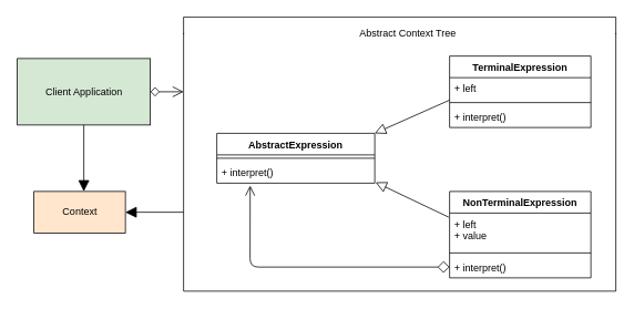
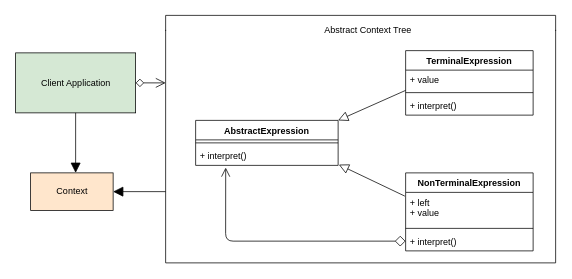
  <mxCell id="0" />
  <mxCell id="1" parent="0" />
  <mxCell id="2" value="Client Application" style="html=1;strokeWidth=1;fillColor=#d5e8d4;" vertex="1" parent="1"><mxGeometry y="70" width="160" height="80" as="geometry" x="20" /></mxCell>
  <mxCell id="3" value="Context" style="html=1;strokeWidth=1;fillColor=#ffe6cc;" vertex="1" parent="1"><mxGeometry x="40" y="230" width="110" height="50" as="geometry" /></mxCell>
  <mxCell id="4" value="AbstractExpression" style="swimlane;fontStyle=1;align=center;verticalAlign=top;childLayout=stackLayout;horizontal=1;startSize=26;horizontalStack=0;resizeParent=1;resizeParentMax=0;resizeLast=0;collapsible=1;marginBottom=0;strokeWidth=1;" vertex="1" parent="1"><mxGeometry x="260" y="160" width="190" height="60" as="geometry" /></mxCell>
  <mxCell id="5" value="" style="line;strokeWidth=1;fillColor=none;align=left;verticalAlign=middle;spacingTop=-1;spacingLeft=3;spacingRight=3;rotatable=0;labelPosition=right;points=[];portConstraint=eastwest;" vertex="1" parent="4"><mxGeometry y="26" width="190" height="8" as="geometry" /></mxCell>
  <mxCell id="6" value="+ interpret()" style="text;strokeColor=none;fillColor=none;align=left;verticalAlign=top;spacingLeft=4;spacingRight=4;overflow=hidden;rotatable=0;points=[[0,0.5],[1,0.5]];portConstraint=eastwest;" vertex="1" parent="4"><mxGeometry y="34" width="190" height="26" as="geometry" /></mxCell>
  <mxCell id="7" value="TerminalExpression" style="swimlane;fontStyle=1;align=center;verticalAlign=top;childLayout=stackLayout;horizontal=1;startSize=26;horizontalStack=0;resizeParent=1;resizeParentMax=0;resizeLast=0;collapsible=1;marginBottom=0;strokeWidth=1;" vertex="1" parent="1"><mxGeometry x="540" y="67" width="170" height="86" as="geometry" /></mxCell>
- <mxCell id="8" value="+ left" style="text;strokeColor=none;fillColor=none;align=left;verticalAlign=top;spacingLeft=4;spacingRight=4;overflow=hidden;rotatable=0;points=[[0,0.5],[1,0.5]];portConstraint=eastwest;" vertex="1" parent="7"><mxGeometry y="26" width="170" height="26" as="geometry" /></mxCell>
+ <mxCell id="8" value="+ value" style="text;strokeColor=none;fillColor=none;align=left;verticalAlign=top;spacingLeft=4;spacingRight=4;overflow=hidden;rotatable=0;points=[[0,0.5],[1,0.5]];portConstraint=eastwest;" vertex="1" parent="7"><mxGeometry y="26" width="170" height="26" as="geometry" /></mxCell>
  <mxCell id="9" value="" style="line;strokeWidth=1;fillColor=none;align=left;verticalAlign=middle;spacingTop=-1;spacingLeft=3;spacingRight=3;rotatable=0;labelPosition=right;points=[];portConstraint=eastwest;" vertex="1" parent="7"><mxGeometry y="52" width="170" height="8" as="geometry" /></mxCell>
  <mxCell id="10" value="+ interpret()" style="text;strokeColor=none;fillColor=none;align=left;verticalAlign=top;spacingLeft=4;spacingRight=4;overflow=hidden;rotatable=0;points=[[0,0.5],[1,0.5]];portConstraint=eastwest;" vertex="1" parent="7"><mxGeometry y="60" width="170" height="26" as="geometry" /></mxCell>
  <mxCell id="11" value="NonTerminalExpression" style="swimlane;fontStyle=1;align=center;verticalAlign=top;childLayout=stackLayout;horizontal=1;startSize=26;horizontalStack=0;resizeParent=1;resizeParentMax=0;resizeLast=0;collapsible=1;marginBottom=0;strokeWidth=1;" vertex="1" parent="1"><mxGeometry x="540" y="230" width="170" height="104" as="geometry" /></mxCell>
  <mxCell id="12" value="+ left&#10;+ value" style="text;strokeColor=none;fillColor=none;align=left;verticalAlign=top;spacingLeft=4;spacingRight=4;overflow=hidden;rotatable=0;points=[[0,0.5],[1,0.5]];portConstraint=eastwest;" vertex="1" parent="11"><mxGeometry y="26" width="170" height="44" as="geometry" /></mxCell>
  <mxCell id="13" value="" style="line;strokeWidth=1;fillColor=none;align=left;verticalAlign=middle;spacingTop=-1;spacingLeft=3;spacingRight=3;rotatable=0;labelPosition=right;points=[];portConstraint=eastwest;" vertex="1" parent="11"><mxGeometry y="70" width="170" height="8" as="geometry" /></mxCell>
  <mxCell id="14" value="+ interpret()" style="text;strokeColor=none;fillColor=none;align=left;verticalAlign=top;spacingLeft=4;spacingRight=4;overflow=hidden;rotatable=0;points=[[0,0.5],[1,0.5]];portConstraint=eastwest;" vertex="1" parent="11"><mxGeometry y="78" width="170" height="26" as="geometry" /></mxCell>
  <mxCell id="15" value="" style="shape=partialRectangle;whiteSpace=wrap;html=1;bottom=1;right=1;left=1;top=0;fillColor=none;routingCenterX=-0.5;strokeWidth=1;" vertex="1" parent="1"><mxGeometry x="220" y="40" width="520" height="310" as="geometry" /></mxCell>
  <mxCell id="16" value="" style="shape=partialRectangle;whiteSpace=wrap;html=1;bottom=1;right=1;left=1;top=0;fillColor=none;routingCenterX=-0.5;strokeWidth=1;direction=west;" vertex="1" parent="1"><mxGeometry x="220" y="20" width="520" height="20" as="geometry" /></mxCell>
  <mxCell id="17" value="Abstract Context Tree" style="text;html=1;strokeColor=none;fillColor=none;align=center;verticalAlign=middle;whiteSpace=wrap;rounded=0;" vertex="1" parent="1"><mxGeometry x="410" y="30" width="160" height="20" as="geometry" /></mxCell>
  <mxCell id="18" value="" style="html=1;verticalAlign=bottom;startArrow=none;startFill=0;endArrow=block;startSize=9;endSize=11;entryX=1;entryY=0;entryDx=0;entryDy=0;endFill=0;" edge="1" parent="1" target="4"><mxGeometry width="80" relative="1" as="geometry"><mxPoint x="540" y="120" as="sourcePoint" /><mxPoint x="470" y="200" as="targetPoint" /></mxGeometry></mxCell>
  <mxCell id="19" value="" style="html=1;verticalAlign=bottom;startArrow=none;startFill=0;endArrow=block;startSize=9;endSize=11;entryX=1.005;entryY=0.962;entryDx=0;entryDy=0;endFill=0;exitX=-0.006;exitY=0.114;exitDx=0;exitDy=0;exitPerimeter=0;entryPerimeter=0;" edge="1" parent="1" source="12" target="6"><mxGeometry width="80" relative="1" as="geometry"><mxPoint x="550" y="130" as="sourcePoint" /><mxPoint x="460" y="170" as="targetPoint" /></mxGeometry></mxCell>
  <mxCell id="20" value="" style="endArrow=open;startArrow=diamond;endFill=0;startFill=0;endSize=10;html=1;entryX=0.211;entryY=1.115;entryDx=0;entryDy=0;entryPerimeter=0;startSize=12;" edge="1" parent="1" target="6"><mxGeometry width="160" relative="1" as="geometry"><mxPoint x="540" y="321" as="sourcePoint" /><mxPoint x="510" y="230" as="targetPoint" /><Array as="points"><mxPoint x="300" y="321" /></Array></mxGeometry></mxCell>
  <mxCell id="21" value="" style="html=1;verticalAlign=bottom;startArrow=diamond;startFill=0;endArrow=open;startSize=9;endSize=11;endFill=0;" edge="1" parent="1"><mxGeometry width="80" relative="1" as="geometry"><mxPoint x="180" y="110" as="sourcePoint" /><mxPoint x="220" y="110" as="targetPoint" /></mxGeometry></mxCell>
  <mxCell id="22" value="" style="html=1;verticalAlign=bottom;startArrow=none;startFill=0;endArrow=block;startSize=9;endSize=11;endFill=1;exitX=0.5;exitY=1;exitDx=0;exitDy=0;" edge="1" parent="1" source="2"><mxGeometry width="80" relative="1" as="geometry"><mxPoint x="550" y="130" as="sourcePoint" /><mxPoint x="100" y="230" as="targetPoint" /></mxGeometry></mxCell>
  <mxCell id="23" value="" style="html=1;verticalAlign=bottom;startArrow=none;startFill=0;endArrow=block;startSize=9;endSize=11;endFill=1;entryX=1;entryY=0.5;entryDx=0;entryDy=0;" edge="1" parent="1" target="3"><mxGeometry width="80" relative="1" as="geometry"><mxPoint x="220" y="255" as="sourcePoint" /><mxPoint x="110" y="240" as="targetPoint" /></mxGeometry></mxCell>
